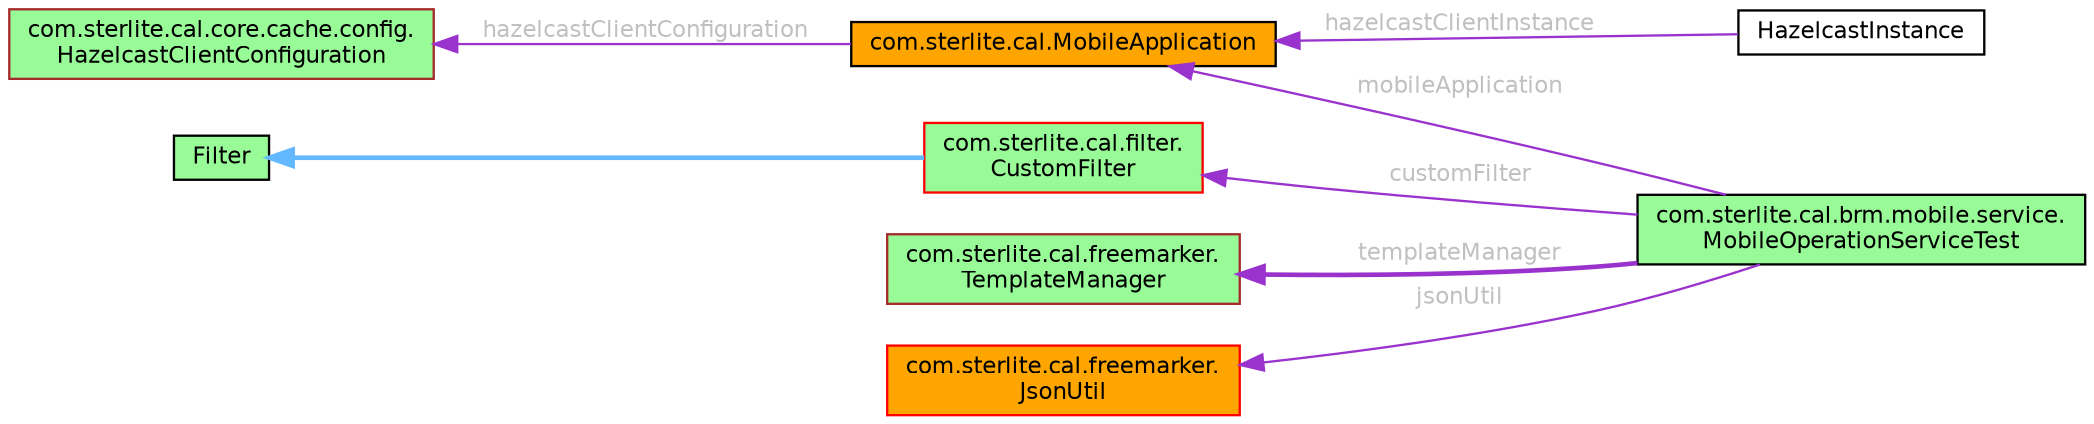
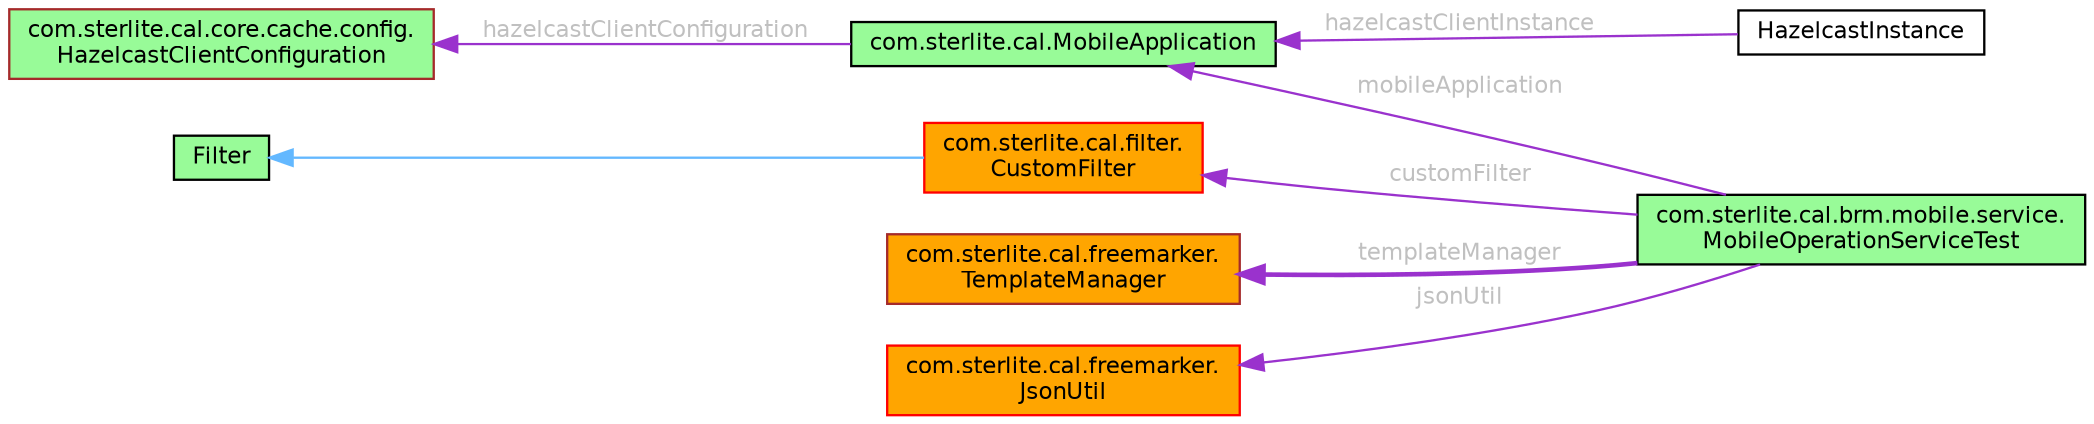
  digraph {
    rankdir=LR
    node [color=black fillcolor=palegreen fontname=Helvetica fontsize=10 shape=box style=filled]
    edge [color=darkorchid3 dir=back fontcolor=grey fontname=Helvetica fontsize=10 labelfontname=Helvetica labelfontsize=10 style=solid]
    n1 [fontcolor=black height=0.2 label="com.sterlite.cal.brm.mobile.service.\lMobileOperationServiceTest" width=0.4]
-   n2 [fillcolor=orange height=0.2 label="com.sterlite.cal.MobileApplication" width=0.4]
+   n2 [height=0.2 label="com.sterlite.cal.MobileApplication" width=0.4]
    n3 [fillcolor=white height=0.2 label=HazelcastInstance width=0.4]
    n4 [color=brown height=0.2 label="com.sterlite.cal.core.cache.config.\lHazelcastClientConfiguration" width=0.4]
-   n5 [color=red height=0.2 label="com.sterlite.cal.filter.\lCustomFilter" width=0.4]
+   n5 [color=red fillcolor=orange height=0.2 label="com.sterlite.cal.filter.\lCustomFilter" width=0.4]
    n6 [height=0.2 label=Filter width=0.4]
-   n7 [color=brown height=0.2 label="com.sterlite.cal.freemarker.\lTemplateManager" width=0.4]
+   n7 [color=brown fillcolor=orange height=0.2 label="com.sterlite.cal.freemarker.\lTemplateManager" width=0.4]
    n8 [color=red fillcolor=orange height=0.2 label="com.sterlite.cal.freemarker.\lJsonUtil" width=0.4]
    n2 -> n1 [label=" mobileApplication"]
    n2 -> n3 [label=" hazelcastClientInstance"]
    n4 -> n2 [label=" hazelcastClientConfiguration"]
    n5 -> n1 [label=" customFilter"]
-   n6 -> n5 [color=steelblue1 style=bold fontcolor=""]
+   n6 -> n5 [color=steelblue1 fontcolor=""]
    n7 -> n1 [label=" templateManager" style=bold]
    n8 -> n1 [label=" jsonUtil"]
  }
